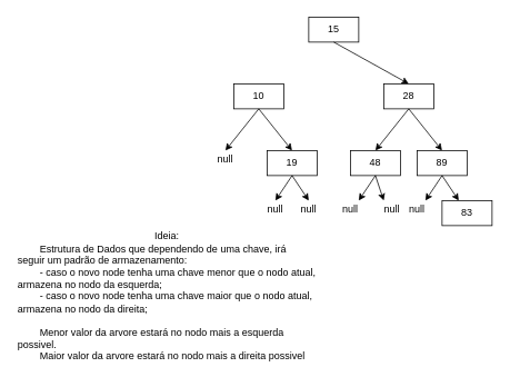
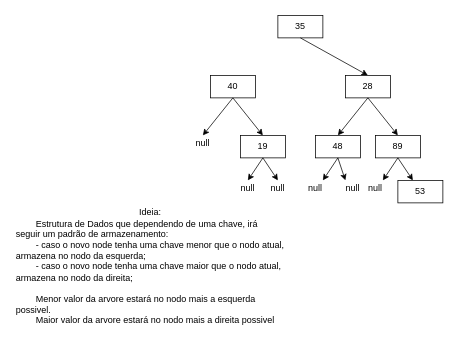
  <mxCell id="0" />
  <mxCell id="1" parent="0" />
- <mxCell id="2" value="15" style="rounded=0;whiteSpace=wrap;html=1;" vertex="1" parent="1"><mxGeometry x="370" y="20" width="60" height="30" as="geometry" /></mxCell>
+ <mxCell id="2" value="35" style="rounded=0;whiteSpace=wrap;html=1;" vertex="1" parent="1"><mxGeometry x="370" y="20" width="60" height="30" as="geometry" /></mxCell>
  <mxCell id="3" value="" style="endArrow=classic;html=1;entryX=0.5;entryY=0;entryDx=0;entryDy=0;" edge="1" parent="1" target="7"><mxGeometry width="50" height="50" relative="1" as="geometry"><mxPoint x="400" y="50" as="sourcePoint" /><mxPoint x="480" y="100" as="targetPoint" /></mxGeometry></mxCell>
- <mxCell id="4" value="10" style="rounded=0;whiteSpace=wrap;html=1;" vertex="1" parent="1"><mxGeometry x="280" y="100" width="60" height="30" as="geometry" /></mxCell>
+ <mxCell id="4" value="40" style="rounded=0;whiteSpace=wrap;html=1;" vertex="1" parent="1"><mxGeometry x="280" y="100" width="60" height="30" as="geometry" /></mxCell>
  <mxCell id="5" value="" style="endArrow=classic;html=1;exitX=0.5;exitY=1;exitDx=0;exitDy=0;" edge="1" parent="1" source="4"><mxGeometry width="50" height="50" relative="1" as="geometry"><mxPoint x="290" y="220" as="sourcePoint" /><mxPoint x="270" y="180" as="targetPoint" /></mxGeometry></mxCell>
  <mxCell id="6" value="" style="endArrow=classic;html=1;" edge="1" parent="1"><mxGeometry width="50" height="50" relative="1" as="geometry"><mxPoint x="310" y="130" as="sourcePoint" /><mxPoint x="350" y="180" as="targetPoint" /></mxGeometry></mxCell>
  <mxCell id="7" value="28" style="rounded=0;whiteSpace=wrap;html=1;" vertex="1" parent="1"><mxGeometry x="460" y="100" width="60" height="30" as="geometry" /></mxCell>
  <mxCell id="8" value="" style="endArrow=classic;html=1;exitX=0.5;exitY=1;exitDx=0;exitDy=0;" edge="1" parent="1" source="7"><mxGeometry width="50" height="50" relative="1" as="geometry"><mxPoint x="470" y="220" as="sourcePoint" /><mxPoint x="450" y="180" as="targetPoint" /></mxGeometry></mxCell>
  <mxCell id="9" value="" style="endArrow=classic;html=1;" edge="1" parent="1"><mxGeometry width="50" height="50" relative="1" as="geometry"><mxPoint x="490" y="130" as="sourcePoint" /><mxPoint x="530" y="180" as="targetPoint" /></mxGeometry></mxCell>
  <mxCell id="10" value="null" style="text;html=1;strokeColor=none;fillColor=none;align=center;verticalAlign=middle;whiteSpace=wrap;rounded=0;" vertex="1" parent="1"><mxGeometry x="250" y="180" width="40" height="20" as="geometry" /></mxCell>
  <mxCell id="11" value="19" style="rounded=0;whiteSpace=wrap;html=1;" vertex="1" parent="1"><mxGeometry x="320" y="180" width="60" height="30" as="geometry" /></mxCell>
  <mxCell id="12" value="48" style="rounded=0;whiteSpace=wrap;html=1;" vertex="1" parent="1"><mxGeometry x="420" y="180" width="60" height="30" as="geometry" /></mxCell>
  <mxCell id="13" value="89" style="rounded=0;whiteSpace=wrap;html=1;" vertex="1" parent="1"><mxGeometry x="500" y="180" width="60" height="30" as="geometry" /></mxCell>
  <mxCell id="14" value="" style="endArrow=classic;html=1;exitX=0.5;exitY=1;exitDx=0;exitDy=0;" edge="1" parent="1"><mxGeometry width="50" height="50" relative="1" as="geometry"><mxPoint x="450" y="210" as="sourcePoint" /><mxPoint x="430" y="240" as="targetPoint" /></mxGeometry></mxCell>
  <mxCell id="15" value="" style="endArrow=classic;html=1;" edge="1" parent="1"><mxGeometry width="50" height="50" relative="1" as="geometry"><mxPoint x="450" y="210" as="sourcePoint" /><mxPoint x="460" y="240" as="targetPoint" /></mxGeometry></mxCell>
  <mxCell id="16" value="null" style="text;html=1;strokeColor=none;fillColor=none;align=center;verticalAlign=middle;whiteSpace=wrap;rounded=0;" vertex="1" parent="1"><mxGeometry x="400" y="240" width="40" height="20" as="geometry" /></mxCell>
  <mxCell id="17" value="null" style="text;html=1;strokeColor=none;fillColor=none;align=center;verticalAlign=middle;whiteSpace=wrap;rounded=0;" vertex="1" parent="1"><mxGeometry x="450" y="240" width="40" height="20" as="geometry" /></mxCell>
  <mxCell id="18" value="" style="endArrow=classic;html=1;exitX=0.5;exitY=1;exitDx=0;exitDy=0;" edge="1" parent="1"><mxGeometry width="50" height="50" relative="1" as="geometry"><mxPoint x="350" y="210" as="sourcePoint" /><mxPoint x="330" y="240" as="targetPoint" /></mxGeometry></mxCell>
  <mxCell id="19" value="" style="endArrow=classic;html=1;" edge="1" parent="1"><mxGeometry width="50" height="50" relative="1" as="geometry"><mxPoint x="350" y="210" as="sourcePoint" /><mxPoint x="370" y="240" as="targetPoint" /></mxGeometry></mxCell>
  <mxCell id="20" value="null" style="text;html=1;strokeColor=none;fillColor=none;align=center;verticalAlign=middle;whiteSpace=wrap;rounded=0;" vertex="1" parent="1"><mxGeometry x="310" y="240" width="40" height="20" as="geometry" /></mxCell>
  <mxCell id="21" value="null" style="text;html=1;strokeColor=none;fillColor=none;align=center;verticalAlign=middle;whiteSpace=wrap;rounded=0;" vertex="1" parent="1"><mxGeometry x="350" y="240" width="40" height="20" as="geometry" /></mxCell>
  <mxCell id="22" value="" style="endArrow=classic;html=1;exitX=0.5;exitY=1;exitDx=0;exitDy=0;" edge="1" parent="1"><mxGeometry width="50" height="50" relative="1" as="geometry"><mxPoint x="530" y="210" as="sourcePoint" /><mxPoint x="510" y="240" as="targetPoint" /></mxGeometry></mxCell>
  <mxCell id="23" value="null" style="text;html=1;strokeColor=none;fillColor=none;align=center;verticalAlign=middle;whiteSpace=wrap;rounded=0;" vertex="1" parent="1"><mxGeometry x="480" y="240" width="40" height="20" as="geometry" /></mxCell>
  <mxCell id="24" value="" style="endArrow=classic;html=1;" edge="1" parent="1"><mxGeometry width="50" height="50" relative="1" as="geometry"><mxPoint x="530" y="210" as="sourcePoint" /><mxPoint x="550" y="240" as="targetPoint" /></mxGeometry></mxCell>
- <mxCell id="25" value="83" style="rounded=0;whiteSpace=wrap;html=1;" vertex="1" parent="1"><mxGeometry x="530" y="240" width="60" height="30" as="geometry" /></mxCell>
+ <mxCell id="25" value="53" style="rounded=0;whiteSpace=wrap;html=1;" vertex="1" parent="1"><mxGeometry x="530" y="240" width="60" height="30" as="geometry" /></mxCell>
  <mxCell id="26" value="&lt;div&gt;Ideia:&lt;/div&gt;&lt;div align=&quot;left&quot;&gt;&lt;span style=&quot;white-space: pre&quot;&gt;&#09;&lt;/span&gt;Estrutura de Dados que dependendo de uma chave, irá seguir um padrão de armazenamento:&lt;br&gt;&lt;span&gt;&#09;&lt;/span&gt;&lt;span style=&quot;white-space: pre&quot;&gt;&#09;&lt;/span&gt;- caso o novo node tenha uma chave menor que o nodo atual, armazena no nodo da esquerda;&lt;/div&gt;&lt;div align=&quot;left&quot;&gt;&lt;span style=&quot;white-space: pre&quot;&gt;&#09;&lt;/span&gt;- caso o novo node tenha uma chave maior que o nodo atual, armazena no nodo da direita;&lt;/div&gt;&lt;div align=&quot;left&quot;&gt;&lt;br&gt;&lt;/div&gt;&lt;div align=&quot;left&quot;&gt;&lt;span style=&quot;white-space: pre&quot;&gt;&#09;&lt;/span&gt;Menor valor da arvore estará no nodo mais a esquerda possivel.&lt;/div&gt;&lt;div align=&quot;left&quot;&gt;&lt;span style=&quot;white-space: pre&quot;&gt;&#09;&lt;/span&gt;Maior valor da arvore estará no nodo mais a direita possivel &lt;br&gt;&lt;/div&gt;" style="text;html=1;strokeColor=none;fillColor=none;align=center;verticalAlign=middle;whiteSpace=wrap;rounded=0;" vertex="1" parent="1"><mxGeometry x="20" y="280" width="360" height="150" as="geometry" /></mxCell>
